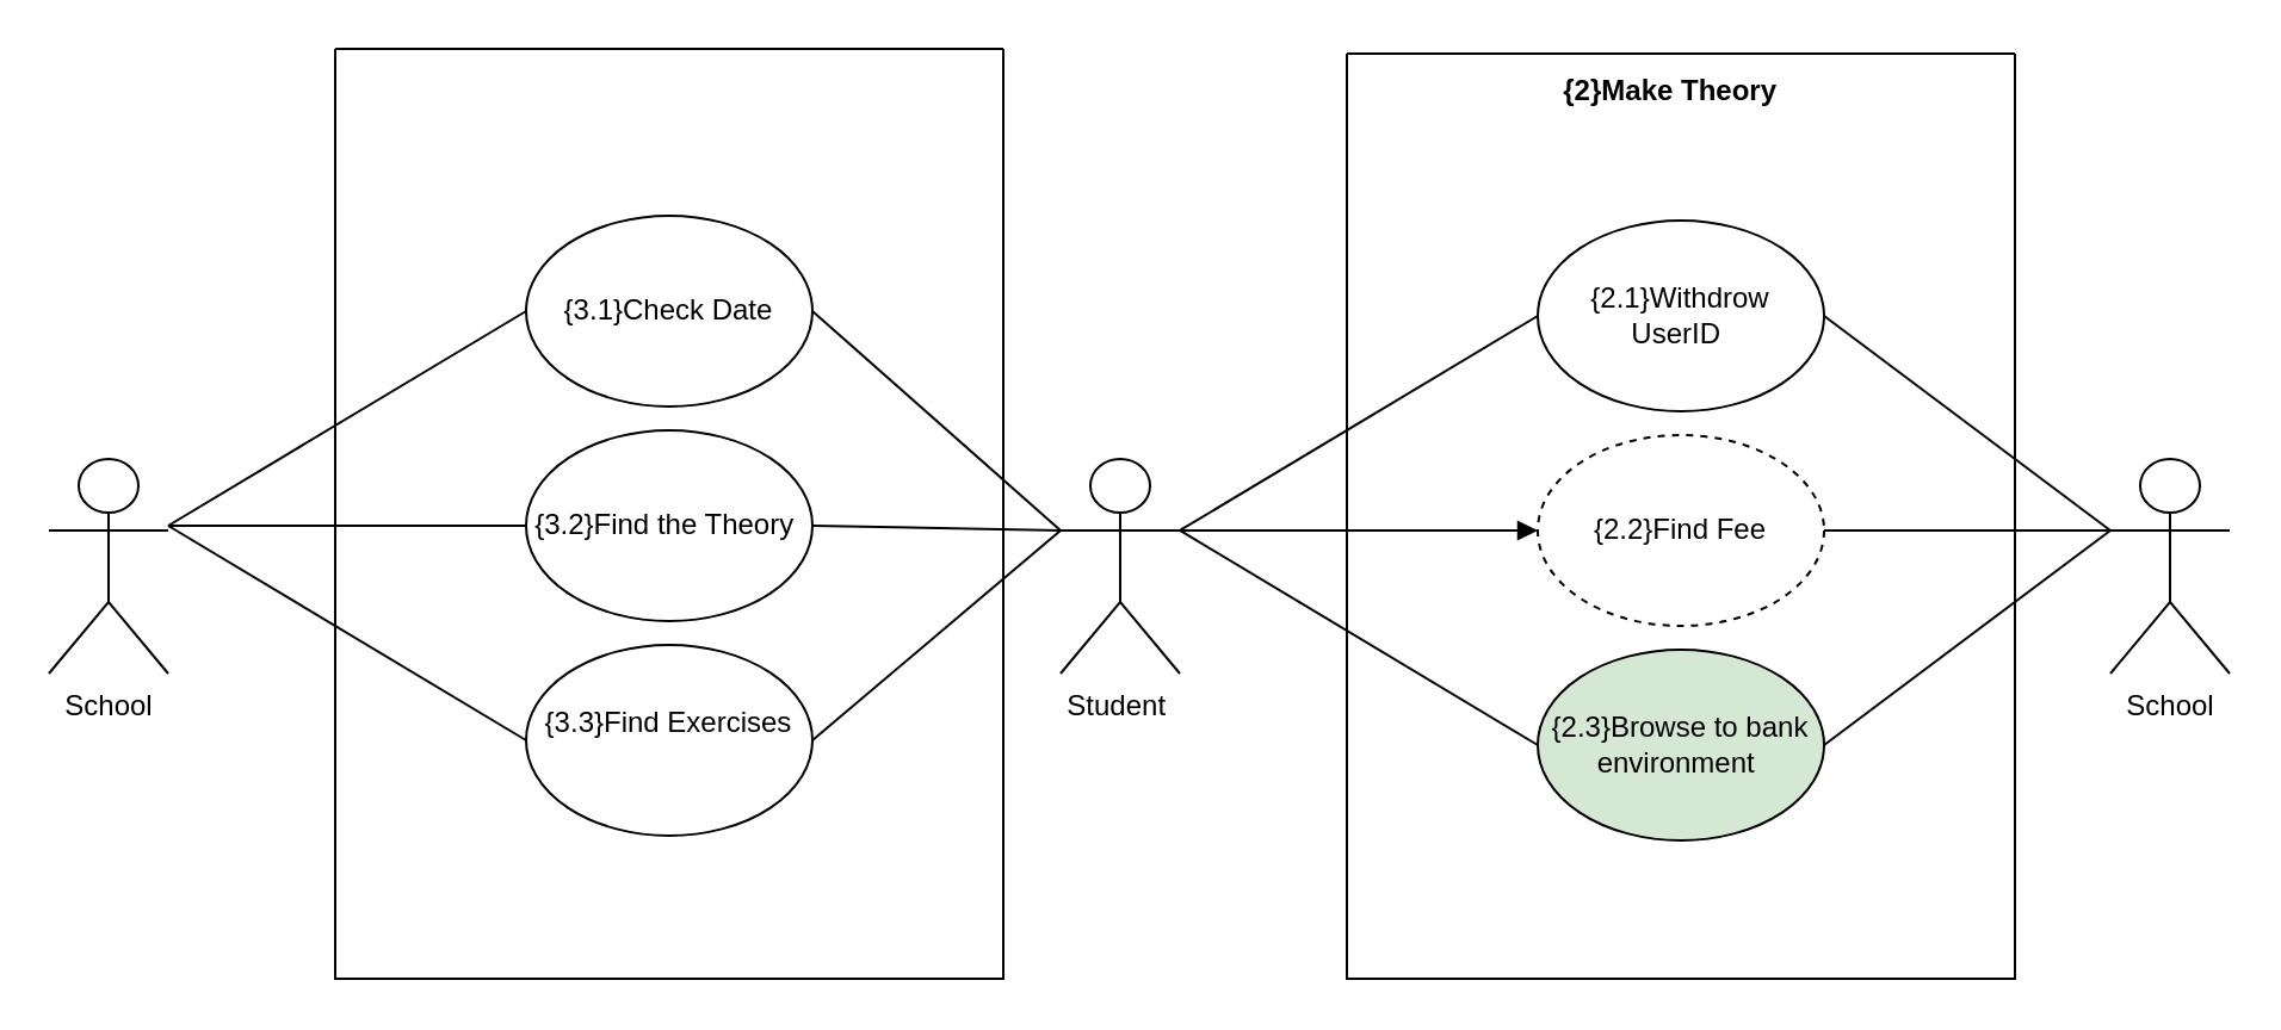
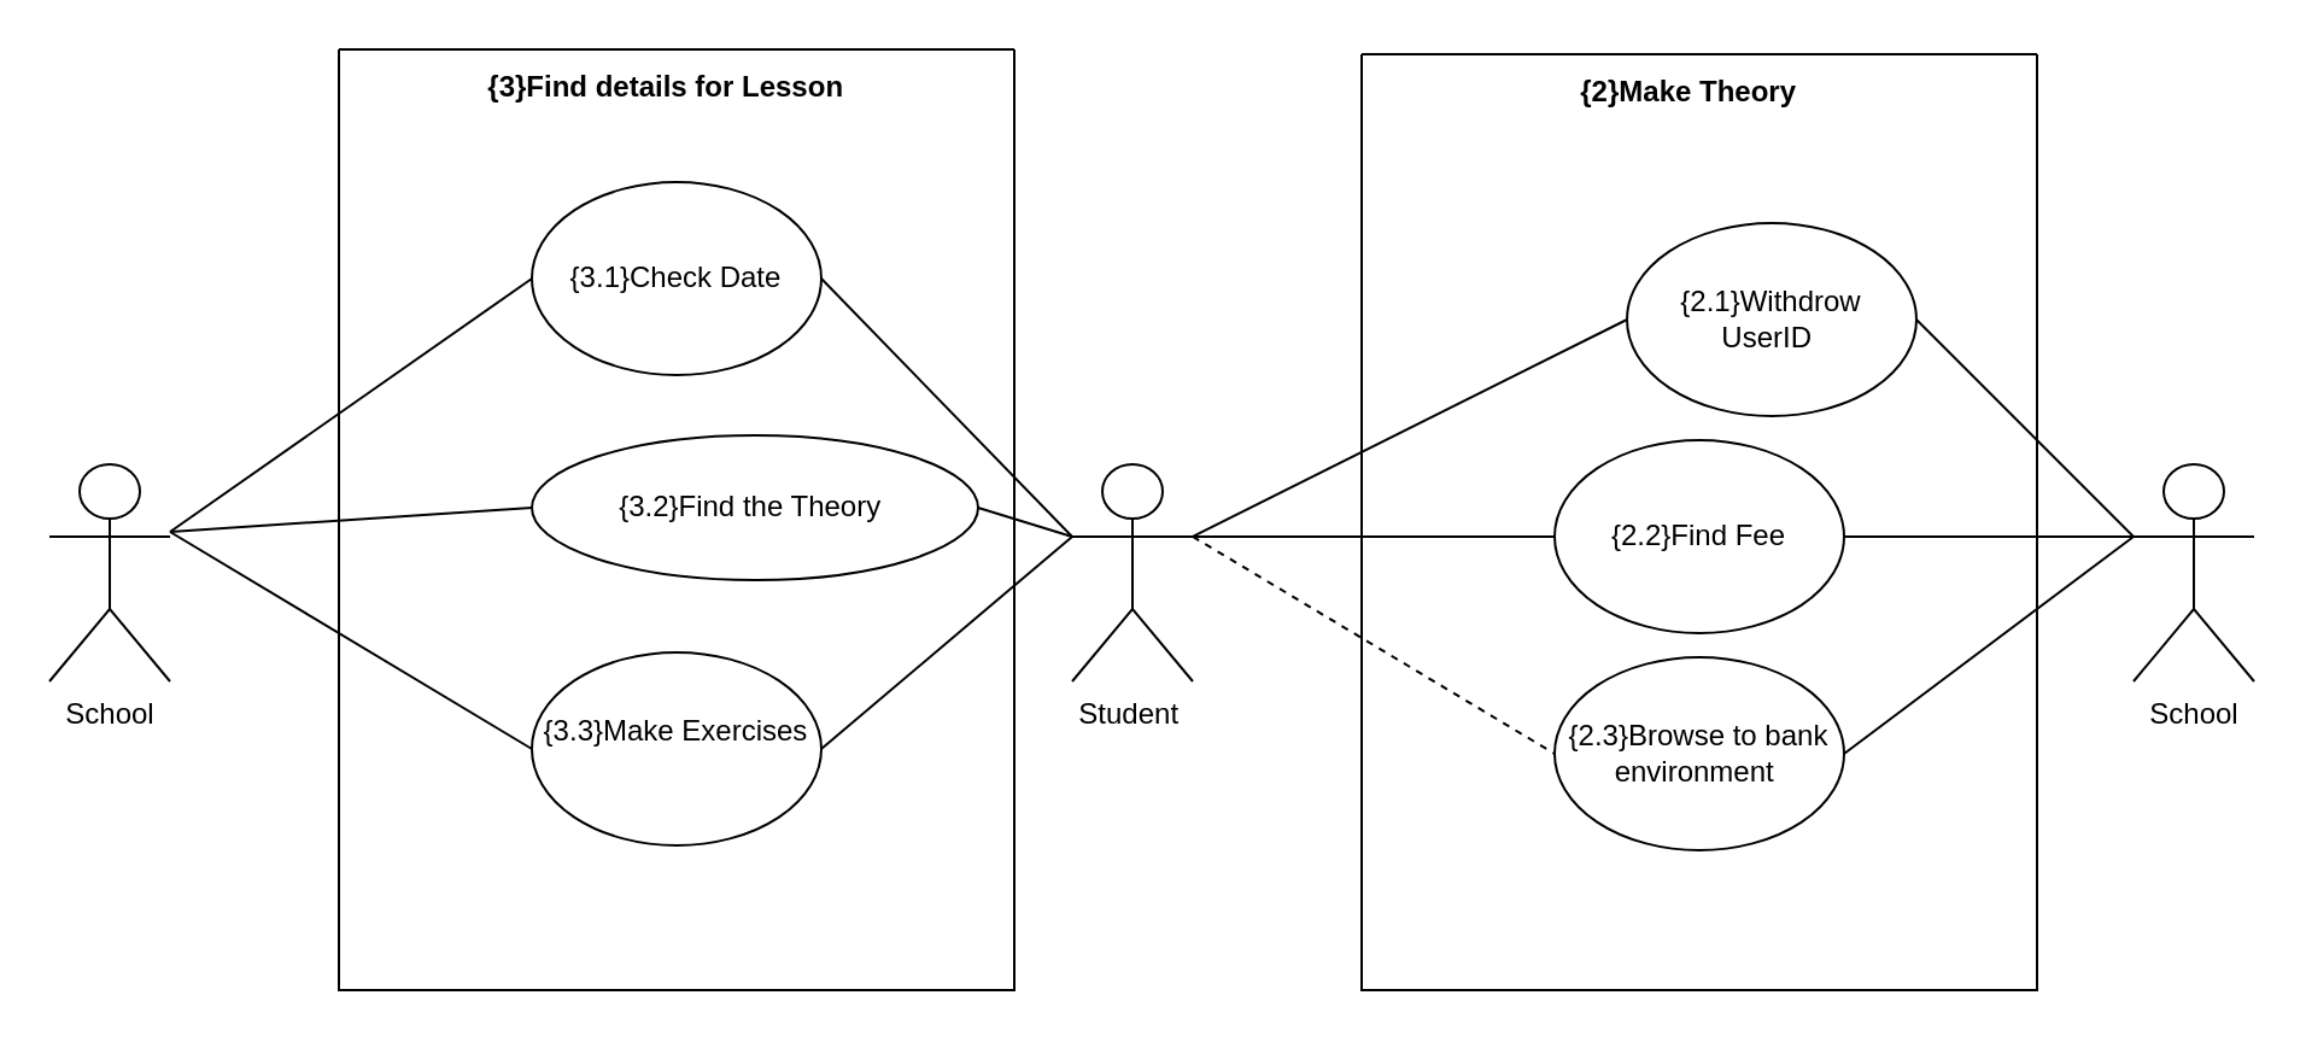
  <mxCell id="0" />
  <mxCell id="1" parent="0" />
  <mxCell id="2" value="" style="swimlane;startSize=0;" vertex="1" parent="1"><mxGeometry x="140" y="20" width="280" height="390" as="geometry" /></mxCell>
- <mxCell id="4" value="{3.1}Check Date" style="ellipse;whiteSpace=wrap;html=1;" vertex="1" parent="2"><mxGeometry x="80" y="70" width="120" height="80" as="geometry" /></mxCell>
- <mxCell id="5" value="{3.2}Find the Theory&amp;nbsp;" style="ellipse;whiteSpace=wrap;html=1;" vertex="1" parent="2"><mxGeometry x="80" y="160" width="120" height="80" as="geometry" /></mxCell>
- <mxCell id="6" value="{3.3}Find Exercises&lt;br&gt;&amp;nbsp;" style="ellipse;whiteSpace=wrap;html=1;" vertex="1" parent="2"><mxGeometry x="80" y="250" width="120" height="80" as="geometry" /></mxCell>
+ <mxCell id="3" value="{3}Find details for Lesson&amp;nbsp;" style="text;html=1;align=center;verticalAlign=middle;resizable=0;points=[];autosize=1;strokeColor=none;fillColor=none;fontStyle=1" vertex="1" parent="2"><mxGeometry x="52" y="1" width="170" height="30" as="geometry" /></mxCell>
+ <mxCell id="4" value="{3.1}Check Date" style="ellipse;whiteSpace=wrap;html=1;" vertex="1" parent="2"><mxGeometry x="80" y="55" width="120" height="80" as="geometry" /></mxCell>
+ <mxCell id="5" value="{3.2}Find the Theory&amp;nbsp;" style="ellipse;whiteSpace=wrap;html=1;" vertex="1" parent="2"><mxGeometry x="80" y="160" width="185" height="60" as="geometry" /></mxCell>
+ <mxCell id="6" value="{3.3}Make Exercises&lt;br&gt;&amp;nbsp;" style="ellipse;whiteSpace=wrap;html=1;" vertex="1" parent="2"><mxGeometry x="80" y="250" width="120" height="80" as="geometry" /></mxCell>
  <mxCell id="7" value="" style="endArrow=none;html=1;rounded=0;entryX=0;entryY=0.5;entryDx=0;entryDy=0;exitX=1;exitY=0.333;exitDx=0;exitDy=0;exitPerimeter=0;" edge="1" parent="1" target="4"><mxGeometry width="50" height="50" relative="1" as="geometry"><mxPoint x="70" y="220" as="sourcePoint" /><mxPoint x="120" y="160" as="targetPoint" /></mxGeometry></mxCell>
  <mxCell id="8" value="" style="endArrow=none;html=1;rounded=0;exitX=1;exitY=0.333;exitDx=0;exitDy=0;exitPerimeter=0;entryX=0;entryY=0.5;entryDx=0;entryDy=0;" edge="1" parent="1" target="6"><mxGeometry width="50" height="50" relative="1" as="geometry"><mxPoint x="70" y="220" as="sourcePoint" /><mxPoint x="340" y="330" as="targetPoint" /></mxGeometry></mxCell>
  <mxCell id="9" value="" style="endArrow=none;html=1;rounded=0;exitX=1;exitY=0.333;exitDx=0;exitDy=0;exitPerimeter=0;entryX=0;entryY=0.5;entryDx=0;entryDy=0;" edge="1" parent="1" target="5"><mxGeometry width="50" height="50" relative="1" as="geometry"><mxPoint x="70" y="220" as="sourcePoint" /><mxPoint x="340" y="330" as="targetPoint" /></mxGeometry></mxCell>
  <mxCell id="10" value="" style="swimlane;startSize=0;" vertex="1" parent="1"><mxGeometry x="564" y="22" width="280" height="388" as="geometry" /></mxCell>
  <mxCell id="11" value="&lt;b&gt;{2}Make Theory&amp;nbsp;&lt;/b&gt;" style="text;html=1;align=center;verticalAlign=middle;resizable=0;points=[];autosize=1;strokeColor=none;fillColor=none;" vertex="1" parent="10"><mxGeometry x="72" y="1" width="130" height="30" as="geometry" /></mxCell>
- <mxCell id="12" value="{2.1}Withdrow UserID&amp;nbsp;" style="ellipse;whiteSpace=wrap;html=1;" vertex="1" parent="10"><mxGeometry x="80" y="70" width="120" height="80" as="geometry" /></mxCell>
- <mxCell id="13" value="{2.2}Find Fee" style="ellipse;whiteSpace=wrap;html=1;dashed=1;" vertex="1" parent="10"><mxGeometry x="80" y="160" width="120" height="80" as="geometry" /></mxCell>
- <mxCell id="14" value="{2.3}Browse to bank environment&amp;nbsp;" style="ellipse;whiteSpace=wrap;html=1;fillColor=#d5e8d4;" vertex="1" parent="10"><mxGeometry x="80" y="250" width="120" height="80" as="geometry" /></mxCell>
+ <mxCell id="12" value="{2.1}Withdrow UserID&amp;nbsp;" style="ellipse;whiteSpace=wrap;html=1;" vertex="1" parent="10"><mxGeometry x="110" y="70" width="120" height="80" as="geometry" /></mxCell>
+ <mxCell id="13" value="{2.2}Find Fee" style="ellipse;whiteSpace=wrap;html=1;" vertex="1" parent="10"><mxGeometry x="80" y="160" width="120" height="80" as="geometry" /></mxCell>
+ <mxCell id="14" value="{2.3}Browse to bank environment&amp;nbsp;" style="ellipse;whiteSpace=wrap;html=1;" vertex="1" parent="10"><mxGeometry x="80" y="250" width="120" height="80" as="geometry" /></mxCell>
  <mxCell id="15" value="Student&amp;nbsp;" style="shape=umlActor;verticalLabelPosition=bottom;verticalAlign=top;html=1;outlineConnect=0;" vertex="1" parent="1"><mxGeometry x="444" y="192" width="50" height="90" as="geometry" /></mxCell>
  <mxCell id="16" value="School" style="shape=umlActor;verticalLabelPosition=bottom;verticalAlign=top;html=1;outlineConnect=0;" vertex="1" parent="1"><mxGeometry x="884" y="192" width="50" height="90" as="geometry" /></mxCell>
  <mxCell id="17" value="" style="endArrow=none;html=1;rounded=0;entryX=0;entryY=0.5;entryDx=0;entryDy=0;exitX=1;exitY=0.333;exitDx=0;exitDy=0;exitPerimeter=0;" edge="1" parent="1" source="15" target="12"><mxGeometry width="50" height="50" relative="1" as="geometry"><mxPoint x="494" y="212" as="sourcePoint" /><mxPoint x="544" y="162" as="targetPoint" /></mxGeometry></mxCell>
- <mxCell id="18" value="" style="endArrow=none;html=1;rounded=0;exitX=1;exitY=0.333;exitDx=0;exitDy=0;exitPerimeter=0;entryX=0;entryY=0.5;entryDx=0;entryDy=0;" edge="1" parent="1" source="15" target="14"><mxGeometry width="50" height="50" relative="1" as="geometry"><mxPoint x="714" y="382" as="sourcePoint" /><mxPoint x="764" y="332" as="targetPoint" /></mxGeometry></mxCell>
- <mxCell id="19" value="" style="endArrow=block;html=1;rounded=0;exitX=1;exitY=0.333;exitDx=0;exitDy=0;exitPerimeter=0;entryX=0;entryY=0.5;entryDx=0;entryDy=0;" edge="1" parent="1" source="15" target="13"><mxGeometry width="50" height="50" relative="1" as="geometry"><mxPoint x="714" y="382" as="sourcePoint" /><mxPoint x="764" y="332" as="targetPoint" /></mxGeometry></mxCell>
+ <mxCell id="18" value="" style="endArrow=none;html=1;rounded=0;exitX=1;exitY=0.333;exitDx=0;exitDy=0;exitPerimeter=0;entryX=0;entryY=0.5;entryDx=0;entryDy=0;dashed=1;" edge="1" parent="1" source="15" target="14"><mxGeometry width="50" height="50" relative="1" as="geometry"><mxPoint x="714" y="382" as="sourcePoint" /><mxPoint x="764" y="332" as="targetPoint" /></mxGeometry></mxCell>
+ <mxCell id="19" value="" style="endArrow=none;html=1;rounded=0;exitX=1;exitY=0.333;exitDx=0;exitDy=0;exitPerimeter=0;entryX=0;entryY=0.5;entryDx=0;entryDy=0;" edge="1" parent="1" source="15" target="13"><mxGeometry width="50" height="50" relative="1" as="geometry"><mxPoint x="714" y="382" as="sourcePoint" /><mxPoint x="764" y="332" as="targetPoint" /></mxGeometry></mxCell>
  <mxCell id="20" value="" style="endArrow=none;html=1;rounded=0;entryX=0;entryY=0.333;entryDx=0;entryDy=0;entryPerimeter=0;" edge="1" parent="1" source="13" target="16"><mxGeometry width="50" height="50" relative="1" as="geometry"><mxPoint x="714" y="382" as="sourcePoint" /><mxPoint x="764" y="332" as="targetPoint" /></mxGeometry></mxCell>
  <mxCell id="21" value="" style="endArrow=none;html=1;rounded=0;entryX=0;entryY=0.333;entryDx=0;entryDy=0;entryPerimeter=0;exitX=1;exitY=0.5;exitDx=0;exitDy=0;" edge="1" parent="1" source="14" target="16"><mxGeometry width="50" height="50" relative="1" as="geometry"><mxPoint x="714" y="382" as="sourcePoint" /><mxPoint x="764" y="332" as="targetPoint" /></mxGeometry></mxCell>
  <mxCell id="22" value="School" style="shape=umlActor;verticalLabelPosition=bottom;verticalAlign=top;html=1;outlineConnect=0;" vertex="1" parent="1"><mxGeometry x="20" y="192" width="50" height="90" as="geometry" /></mxCell>
  <mxCell id="23" value="" style="endArrow=none;html=1;rounded=0;entryX=0;entryY=0.333;entryDx=0;entryDy=0;entryPerimeter=0;exitX=1;exitY=0.5;exitDx=0;exitDy=0;" edge="1" parent="1" source="4" target="15"><mxGeometry width="50" height="50" relative="1" as="geometry"><mxPoint x="290" y="330" as="sourcePoint" /><mxPoint x="340" y="280" as="targetPoint" /></mxGeometry></mxCell>
  <mxCell id="24" value="" style="endArrow=none;html=1;rounded=0;entryX=0;entryY=0.333;entryDx=0;entryDy=0;entryPerimeter=0;exitX=1;exitY=0.5;exitDx=0;exitDy=0;" edge="1" parent="1" source="5" target="15"><mxGeometry width="50" height="50" relative="1" as="geometry"><mxPoint x="290" y="330" as="sourcePoint" /><mxPoint x="340" y="280" as="targetPoint" /></mxGeometry></mxCell>
  <mxCell id="25" value="" style="endArrow=none;html=1;rounded=0;entryX=0;entryY=0.333;entryDx=0;entryDy=0;entryPerimeter=0;exitX=1;exitY=0.5;exitDx=0;exitDy=0;" edge="1" parent="1" source="6" target="15"><mxGeometry width="50" height="50" relative="1" as="geometry"><mxPoint x="290" y="330" as="sourcePoint" /><mxPoint x="340" y="280" as="targetPoint" /></mxGeometry></mxCell>
  <mxCell id="26" value="" style="endArrow=none;html=1;rounded=0;entryX=0;entryY=0.333;entryDx=0;entryDy=0;entryPerimeter=0;exitX=1;exitY=0.5;exitDx=0;exitDy=0;" edge="1" parent="1" source="12" target="16"><mxGeometry width="50" height="50" relative="1" as="geometry"><mxPoint x="290" y="290" as="sourcePoint" /><mxPoint x="340" y="240" as="targetPoint" /></mxGeometry></mxCell>
